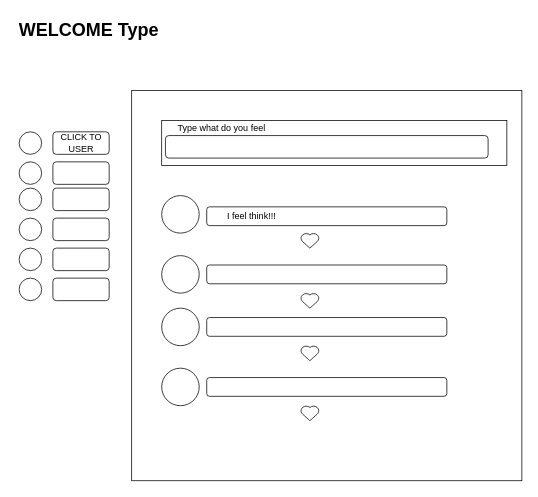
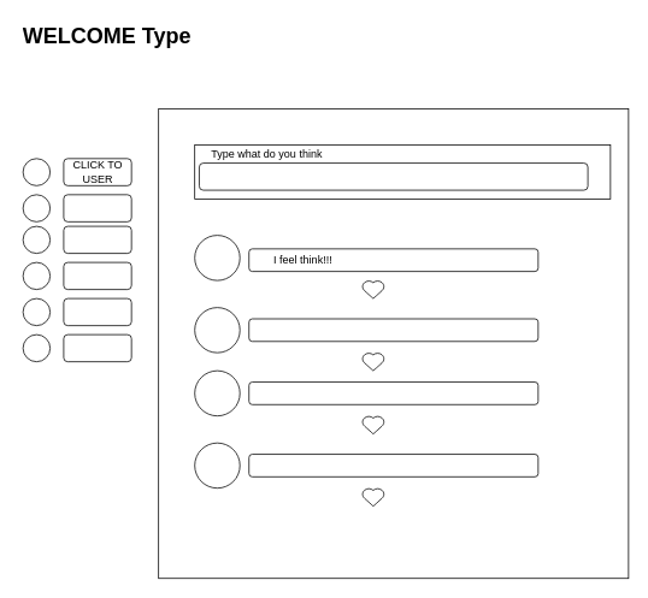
  <mxCell id="0" />
  <mxCell id="1" parent="0" />
  <mxCell id="2" value="" style="whiteSpace=wrap;html=1;aspect=fixed;" vertex="1" parent="1"><mxGeometry x="175" y="120" width="520" height="520" as="geometry" /></mxCell>
  <mxCell id="3" value="" style="rounded=0;whiteSpace=wrap;html=1;" vertex="1" parent="1"><mxGeometry x="215" y="160" width="460" height="60" as="geometry" /></mxCell>
- <mxCell id="4" value="Type what do you feel" style="text;html=1;strokeColor=none;fillColor=none;align=center;verticalAlign=middle;whiteSpace=wrap;rounded=0;" vertex="1" parent="1"><mxGeometry x="215" y="160" width="160" height="20" as="geometry" /></mxCell>
+ <mxCell id="4" value="Type what do you think" style="text;html=1;strokeColor=none;fillColor=none;align=center;verticalAlign=middle;whiteSpace=wrap;rounded=0;" vertex="1" parent="1"><mxGeometry x="215" y="160" width="160" height="20" as="geometry" /></mxCell>
  <mxCell id="5" value="" style="rounded=1;whiteSpace=wrap;html=1;" vertex="1" parent="1"><mxGeometry x="220" y="180" width="430" height="30" as="geometry" /></mxCell>
  <mxCell id="6" value="" style="ellipse;whiteSpace=wrap;html=1;aspect=fixed;" vertex="1" parent="1"><mxGeometry x="215" y="260" width="50" height="50" as="geometry" /></mxCell>
  <mxCell id="7" value="" style="ellipse;whiteSpace=wrap;html=1;aspect=fixed;" vertex="1" parent="1"><mxGeometry x="215" y="340" width="50" height="50" as="geometry" /></mxCell>
  <mxCell id="8" value="" style="ellipse;whiteSpace=wrap;html=1;aspect=fixed;" vertex="1" parent="1"><mxGeometry x="215" y="490" width="50" height="50" as="geometry" /></mxCell>
  <mxCell id="9" value="" style="ellipse;whiteSpace=wrap;html=1;aspect=fixed;" vertex="1" parent="1"><mxGeometry x="215" y="410" width="50" height="50" as="geometry" /></mxCell>
  <mxCell id="10" value="" style="rounded=1;whiteSpace=wrap;html=1;" vertex="1" parent="1"><mxGeometry x="275" y="275" width="320" height="25" as="geometry" /></mxCell>
  <mxCell id="11" value="" style="verticalLabelPosition=bottom;verticalAlign=top;html=1;shape=mxgraph.basic.heart" vertex="1" parent="1"><mxGeometry x="400" y="310" width="25" height="20" as="geometry" /></mxCell>
  <mxCell id="12" value="" style="rounded=1;whiteSpace=wrap;html=1;" vertex="1" parent="1"><mxGeometry x="275" y="352.5" width="320" height="25" as="geometry" /></mxCell>
  <mxCell id="13" value="" style="rounded=1;whiteSpace=wrap;html=1;" vertex="1" parent="1"><mxGeometry x="275" y="422.5" width="320" height="25" as="geometry" /></mxCell>
  <mxCell id="14" value="" style="rounded=1;whiteSpace=wrap;html=1;" vertex="1" parent="1"><mxGeometry x="275" y="502.5" width="320" height="25" as="geometry" /></mxCell>
  <mxCell id="15" value="" style="verticalLabelPosition=bottom;verticalAlign=top;html=1;shape=mxgraph.basic.heart" vertex="1" parent="1"><mxGeometry x="400" y="390" width="25" height="20" as="geometry" /></mxCell>
  <mxCell id="16" value="" style="verticalLabelPosition=bottom;verticalAlign=top;html=1;shape=mxgraph.basic.heart" vertex="1" parent="1"><mxGeometry x="400" y="460" width="25" height="20" as="geometry" /></mxCell>
  <mxCell id="17" style="edgeStyle=orthogonalEdgeStyle;rounded=0;orthogonalLoop=1;jettySize=auto;html=1;exitX=0.5;exitY=1;exitDx=0;exitDy=0;exitPerimeter=0;" edge="1" parent="1" source="15" target="15"><mxGeometry relative="1" as="geometry" /></mxCell>
  <mxCell id="18" value="" style="verticalLabelPosition=bottom;verticalAlign=top;html=1;shape=mxgraph.basic.heart" vertex="1" parent="1"><mxGeometry x="400" y="540" width="25" height="20" as="geometry" /></mxCell>
  <mxCell id="19" value="I feel think!!!" style="text;html=1;strokeColor=none;fillColor=none;align=center;verticalAlign=middle;whiteSpace=wrap;rounded=0;" vertex="1" parent="1"><mxGeometry x="270" y="277.5" width="130" height="20" as="geometry" /></mxCell>
  <mxCell id="20" value="" style="ellipse;whiteSpace=wrap;html=1;aspect=fixed;" vertex="1" parent="1"><mxGeometry x="25" y="175" width="30" height="30" as="geometry" /></mxCell>
  <mxCell id="21" value="" style="ellipse;whiteSpace=wrap;html=1;aspect=fixed;" vertex="1" parent="1"><mxGeometry x="25" y="215" width="30" height="30" as="geometry" /></mxCell>
  <mxCell id="22" value="" style="ellipse;whiteSpace=wrap;html=1;aspect=fixed;" vertex="1" parent="1"><mxGeometry x="25" y="250" width="30" height="30" as="geometry" /></mxCell>
  <mxCell id="23" value="" style="ellipse;whiteSpace=wrap;html=1;aspect=fixed;" vertex="1" parent="1"><mxGeometry x="25" y="290" width="30" height="30" as="geometry" /></mxCell>
  <mxCell id="24" value="" style="ellipse;whiteSpace=wrap;html=1;aspect=fixed;" vertex="1" parent="1"><mxGeometry x="25" y="330" width="30" height="30" as="geometry" /></mxCell>
  <mxCell id="25" value="" style="ellipse;whiteSpace=wrap;html=1;aspect=fixed;" vertex="1" parent="1"><mxGeometry x="25" y="370" width="30" height="30" as="geometry" /></mxCell>
  <mxCell id="26" value="" style="rounded=1;whiteSpace=wrap;html=1;" vertex="1" parent="1"><mxGeometry x="70" y="175" width="75" height="30" as="geometry" /></mxCell>
  <mxCell id="27" value="" style="rounded=1;whiteSpace=wrap;html=1;" vertex="1" parent="1"><mxGeometry x="70" y="215" width="75" height="30" as="geometry" /></mxCell>
  <mxCell id="28" value="" style="rounded=1;whiteSpace=wrap;html=1;" vertex="1" parent="1"><mxGeometry x="70" y="250" width="75" height="30" as="geometry" /></mxCell>
  <mxCell id="29" value="" style="rounded=1;whiteSpace=wrap;html=1;" vertex="1" parent="1"><mxGeometry x="70" y="290" width="75" height="30" as="geometry" /></mxCell>
  <mxCell id="30" value="" style="rounded=1;whiteSpace=wrap;html=1;" vertex="1" parent="1"><mxGeometry x="70" y="330" width="75" height="30" as="geometry" /></mxCell>
  <mxCell id="31" value="" style="rounded=1;whiteSpace=wrap;html=1;" vertex="1" parent="1"><mxGeometry x="70" y="370" width="75" height="30" as="geometry" /></mxCell>
  <mxCell id="32" value="CLICK TO USER" style="text;html=1;strokeColor=none;fillColor=none;align=center;verticalAlign=middle;whiteSpace=wrap;rounded=0;" vertex="1" parent="1"><mxGeometry x="78.75" y="180" width="57.5" height="20" as="geometry" /></mxCell>
  <mxCell id="33" value="&lt;h1&gt;WELCOME Type&lt;/h1&gt;" style="text;html=1;strokeColor=none;fillColor=none;spacing=5;spacingTop=-20;whiteSpace=wrap;overflow=hidden;rounded=0;" vertex="1" parent="1"><mxGeometry x="20" y="20" width="605" height="120" as="geometry" /></mxCell>
